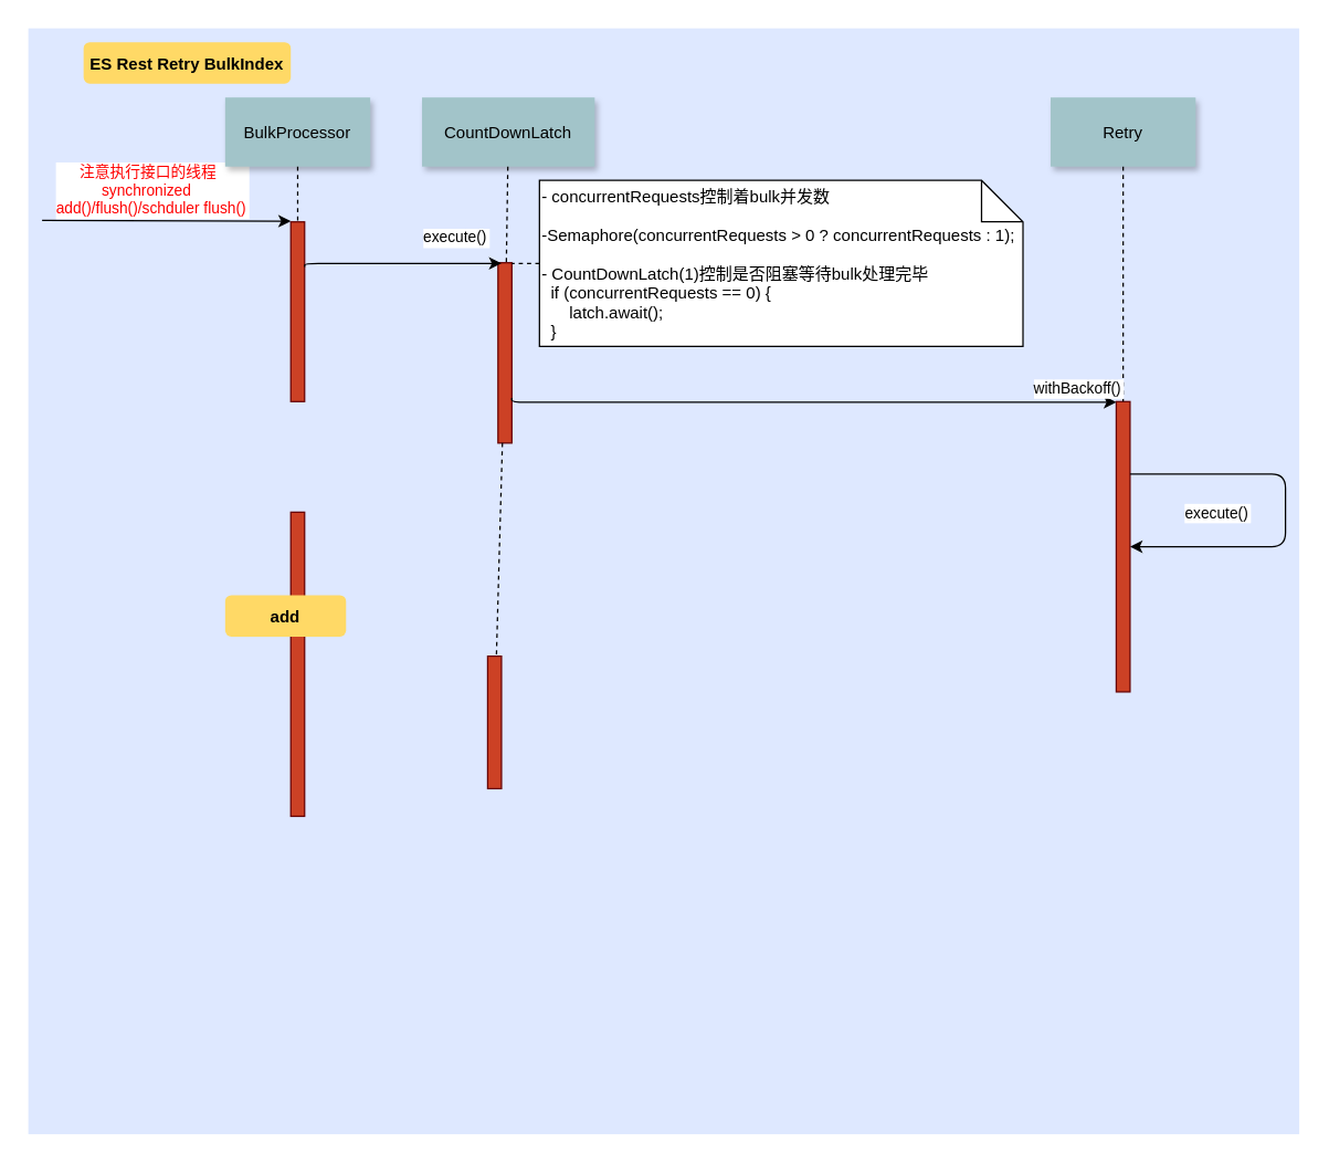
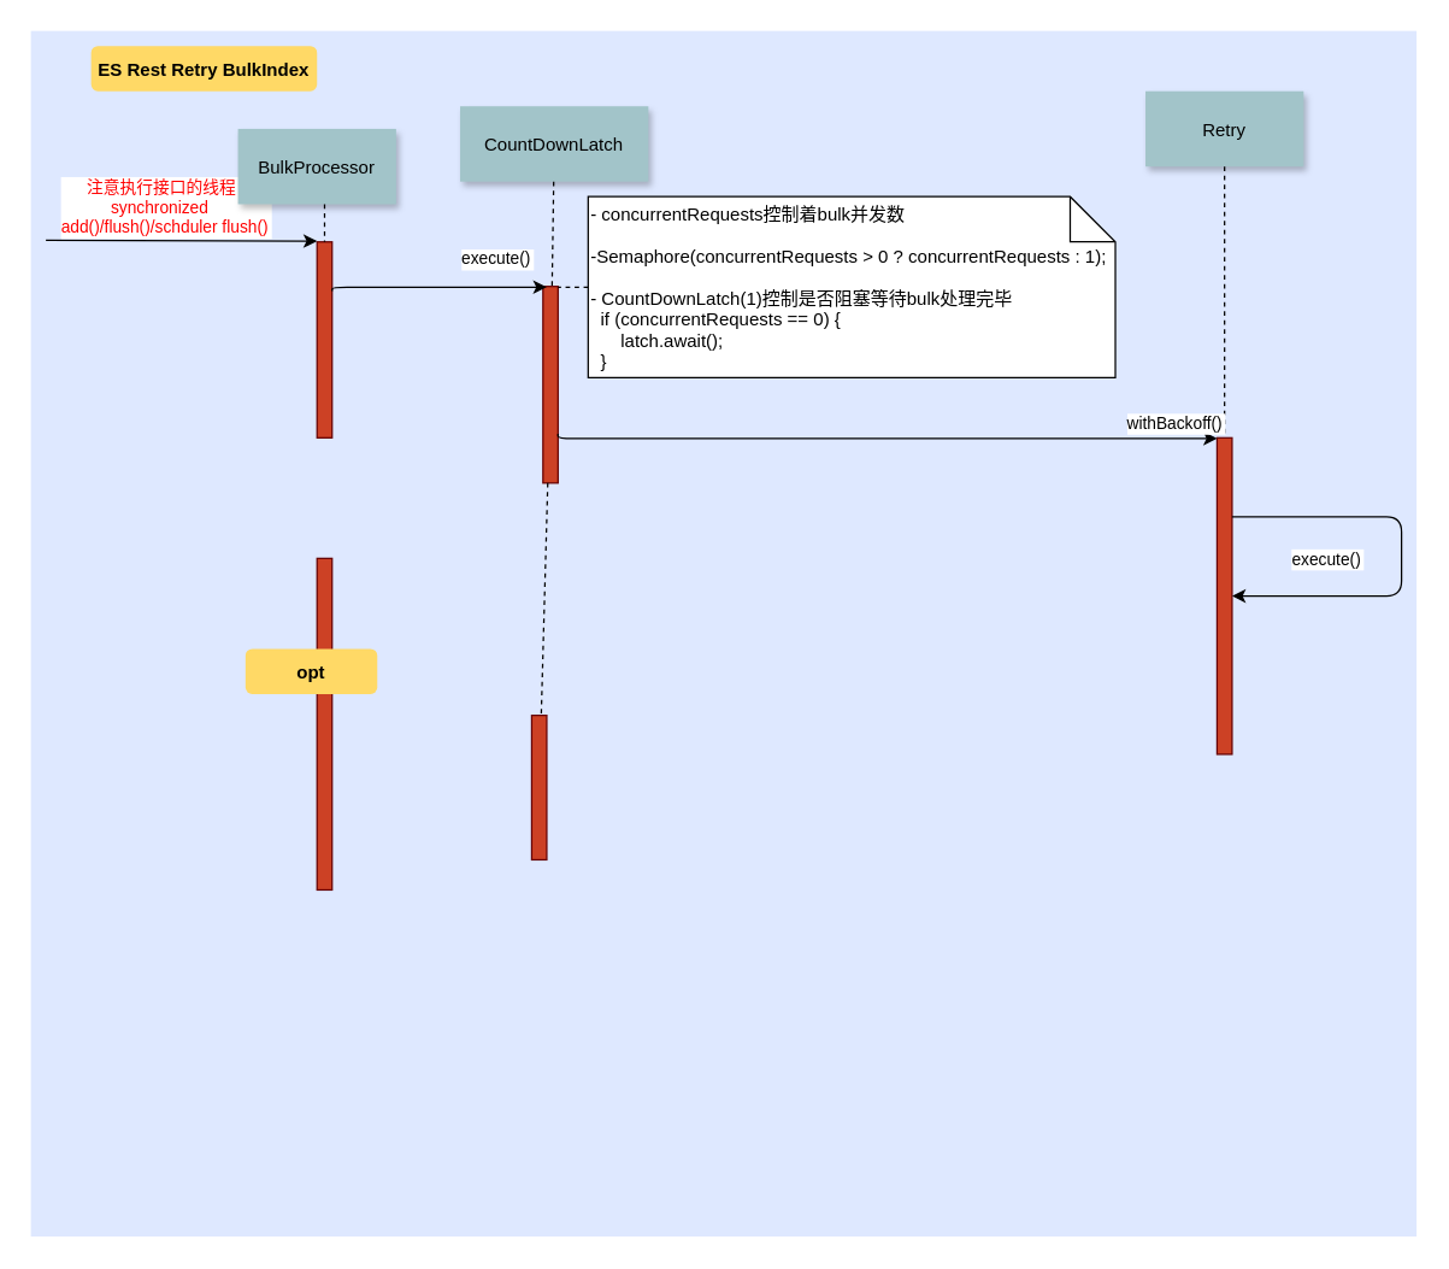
  <mxCell id="0" />
  <mxCell id="1" parent="0" />
  <mxCell id="2" value="" style="fillColor=#DEE8FF;strokeColor=none" parent="1" vertex="1"><mxGeometry x="20" y="20" width="920" height="800" as="geometry" /></mxCell>
  <mxCell id="3" value="" style="fillColor=#CC4125;strokeColor=#660000" parent="1" vertex="1"><mxGeometry x="210" y="160" width="10" height="130" as="geometry" /></mxCell>
  <mxCell id="4" value="注意执行接口的线程       &#10;synchronized             &#10;add()/flush()/schduler flush()" style="edgeStyle=none;verticalLabelPosition=top;verticalAlign=bottom;labelPosition=left;align=right;fontColor=#FF0000;" parent="1" edge="1"><mxGeometry width="100" height="100" as="geometry"><mxPoint x="30" y="159" as="sourcePoint" /><mxPoint x="210" y="159.5" as="targetPoint" /><mxPoint x="60" as="offset" /></mxGeometry></mxCell>
- <mxCell id="5" value="BulkProcessor" style="shadow=1;fillColor=#A2C4C9;strokeColor=none" parent="1" vertex="1"><mxGeometry x="162.5" y="70" width="105" height="50" as="geometry" /></mxCell>
+ <mxCell id="5" value="BulkProcessor" style="shadow=1;fillColor=#A2C4C9;strokeColor=none" parent="1" vertex="1"><mxGeometry x="157.5" y="85" width="105" height="50" as="geometry" /></mxCell>
  <mxCell id="6" value="" style="fillColor=#CC4125;strokeColor=#660000" parent="1" vertex="1"><mxGeometry x="360" y="189.56" width="10" height="130.44" as="geometry" /></mxCell>
  <mxCell id="7" value="CountDownLatch" style="shadow=1;fillColor=#A2C4C9;strokeColor=none" parent="1" vertex="1"><mxGeometry x="305" y="70" width="125" height="50" as="geometry" /></mxCell>
  <mxCell id="8" value="" style="edgeStyle=none;endArrow=none;dashed=1" parent="1" source="7" target="6" edge="1"><mxGeometry x="272.335" y="165" width="100" height="100" as="geometry"><mxPoint x="357.259" y="120" as="sourcePoint" /><mxPoint x="357.576" y="175" as="targetPoint" /></mxGeometry></mxCell>
  <mxCell id="9" value="" style="fillColor=#CC4125;strokeColor=#660000" parent="1" vertex="1"><mxGeometry x="807.5" y="290" width="10" height="210" as="geometry" /></mxCell>
- <mxCell id="10" value="Retry" style="shadow=1;fillColor=#A2C4C9;strokeColor=none" parent="1" vertex="1"><mxGeometry x="760" y="70" width="105" height="50" as="geometry" /></mxCell>
+ <mxCell id="10" value="Retry" style="shadow=1;fillColor=#A2C4C9;strokeColor=none" parent="1" vertex="1"><mxGeometry x="760" y="60" width="105" height="50" as="geometry" /></mxCell>
  <mxCell id="11" value="" style="edgeStyle=none;endArrow=none;dashed=1" parent="1" source="10" target="9" edge="1"><mxGeometry x="614.488" y="175.0" width="100" height="100" as="geometry"><mxPoint x="684.653" y="120" as="sourcePoint" /><mxPoint x="684.653" y="270" as="targetPoint" /></mxGeometry></mxCell>
  <mxCell id="12" value="" style="edgeStyle=elbowEdgeStyle;elbow=horizontal;endArrow=none;dashed=1" parent="1" source="5" target="3" edge="1"><mxGeometry x="230.0" y="310" width="100" height="100" as="geometry"><mxPoint x="240" y="420" as="sourcePoint" /><mxPoint x="340" y="320" as="targetPoint" /></mxGeometry></mxCell>
  <mxCell id="13" value=" - concurrentRequests控制着bulk并发数&#10;&#10;-Semaphore(concurrentRequests &gt; 0 ? concurrentRequests : 1);&#10;&#10; - CountDownLatch(1)控制是否阻塞等待bulk处理完毕&#10;  if (concurrentRequests == 0) {&#10;      latch.await();&#10;  }" style="shape=note;align=left" parent="1" vertex="1"><mxGeometry x="390" y="130" width="350" height="120" as="geometry" /></mxCell>
  <mxCell id="14" value="" style="edgeStyle=none;endArrow=none;dashed=1" parent="1" source="13" edge="1"><mxGeometry x="1030" y="180" width="100" height="100" as="geometry"><mxPoint x="1040" y="290" as="sourcePoint" /><mxPoint x="370" y="190" as="targetPoint" /></mxGeometry></mxCell>
  <mxCell id="15" value="" style="fillColor=#CC4125;strokeColor=#660000" parent="1" vertex="1"><mxGeometry x="210" y="370" width="10" height="220" as="geometry" /></mxCell>
  <mxCell id="16" value="" style="fillColor=#CC4125;strokeColor=#660000" parent="1" vertex="1"><mxGeometry x="352.5" y="474.167" width="10" height="95.833" as="geometry" /></mxCell>
  <mxCell id="17" value="" style="edgeStyle=none;endArrow=none;dashed=1" parent="1" source="6" target="16" edge="1"><mxGeometry x="376.571" y="339.697" width="100" height="100" as="geometry"><mxPoint x="461.736" y="294.697" as="sourcePoint" /><mxPoint x="461.736" y="474.091" as="targetPoint" /></mxGeometry></mxCell>
  <mxCell id="18" value="ES Rest Retry BulkIndex" style="rounded=1;fontStyle=1;fillColor=#FFD966;strokeColor=none" parent="1" vertex="1"><mxGeometry x="60" y="30" width="150" height="30" as="geometry" /></mxCell>
- <mxCell id="19" value="add" style="rounded=1;fontStyle=1;fillColor=#FFD966;strokeColor=none" parent="1" vertex="1"><mxGeometry x="162.5" y="430" width="87.5" height="30" as="geometry" /></mxCell>
+ <mxCell id="19" value="opt" style="rounded=1;fontStyle=1;fillColor=#FFD966;strokeColor=none" parent="1" vertex="1"><mxGeometry x="162.5" y="430" width="87.5" height="30" as="geometry" /></mxCell>
  <mxCell id="20" value="execute()" style="edgeStyle=elbowEdgeStyle;elbow=vertical;verticalLabelPosition=top;verticalAlign=bottom;exitX=1;exitY=0.25;exitDx=0;exitDy=0;entryX=0.25;entryY=0;entryDx=0;entryDy=0;" edge="1" parent="1" source="3" target="6"><mxGeometry width="100" height="100" as="geometry"><mxPoint x="250.004" y="190.17" as="sourcePoint" /><mxPoint x="400.22" y="190.17" as="targetPoint" /><Array as="points"><mxPoint x="290" y="190" /><mxPoint x="320.22" y="190.17" /></Array><mxPoint x="38" y="-11" as="offset" /></mxGeometry></mxCell>
  <mxCell id="21" value="withBackoff()" style="edgeStyle=elbowEdgeStyle;elbow=vertical;verticalLabelPosition=top;verticalAlign=bottom;exitX=1;exitY=0.75;exitDx=0;exitDy=0;entryX=0;entryY=0;entryDx=0;entryDy=0;" edge="1" parent="1" source="6" target="9"><mxGeometry width="100" height="100" as="geometry"><mxPoint x="480" y="292.94" as="sourcePoint" /><mxPoint x="622.5" y="290" as="targetPoint" /><Array as="points"><mxPoint x="550" y="290.44" /><mxPoint x="580.22" y="290.61" /></Array><mxPoint x="191" y="1" as="offset" /></mxGeometry></mxCell>
  <mxCell id="22" value="execute()" style="edgeStyle=elbowEdgeStyle;elbow=vertical;verticalLabelPosition=top;verticalAlign=bottom;exitX=1;exitY=0.25;exitDx=0;exitDy=0;entryX=1;entryY=0.5;entryDx=0;entryDy=0;" edge="1" parent="1" source="9" target="9"><mxGeometry width="100" height="100" as="geometry"><mxPoint x="830" y="322.94" as="sourcePoint" /><mxPoint x="972.5" y="320" as="targetPoint" /><Array as="points"><mxPoint x="930" y="360" /><mxPoint x="930.22" y="320.61" /></Array><mxPoint x="63" y="11" as="offset" /></mxGeometry></mxCell>
